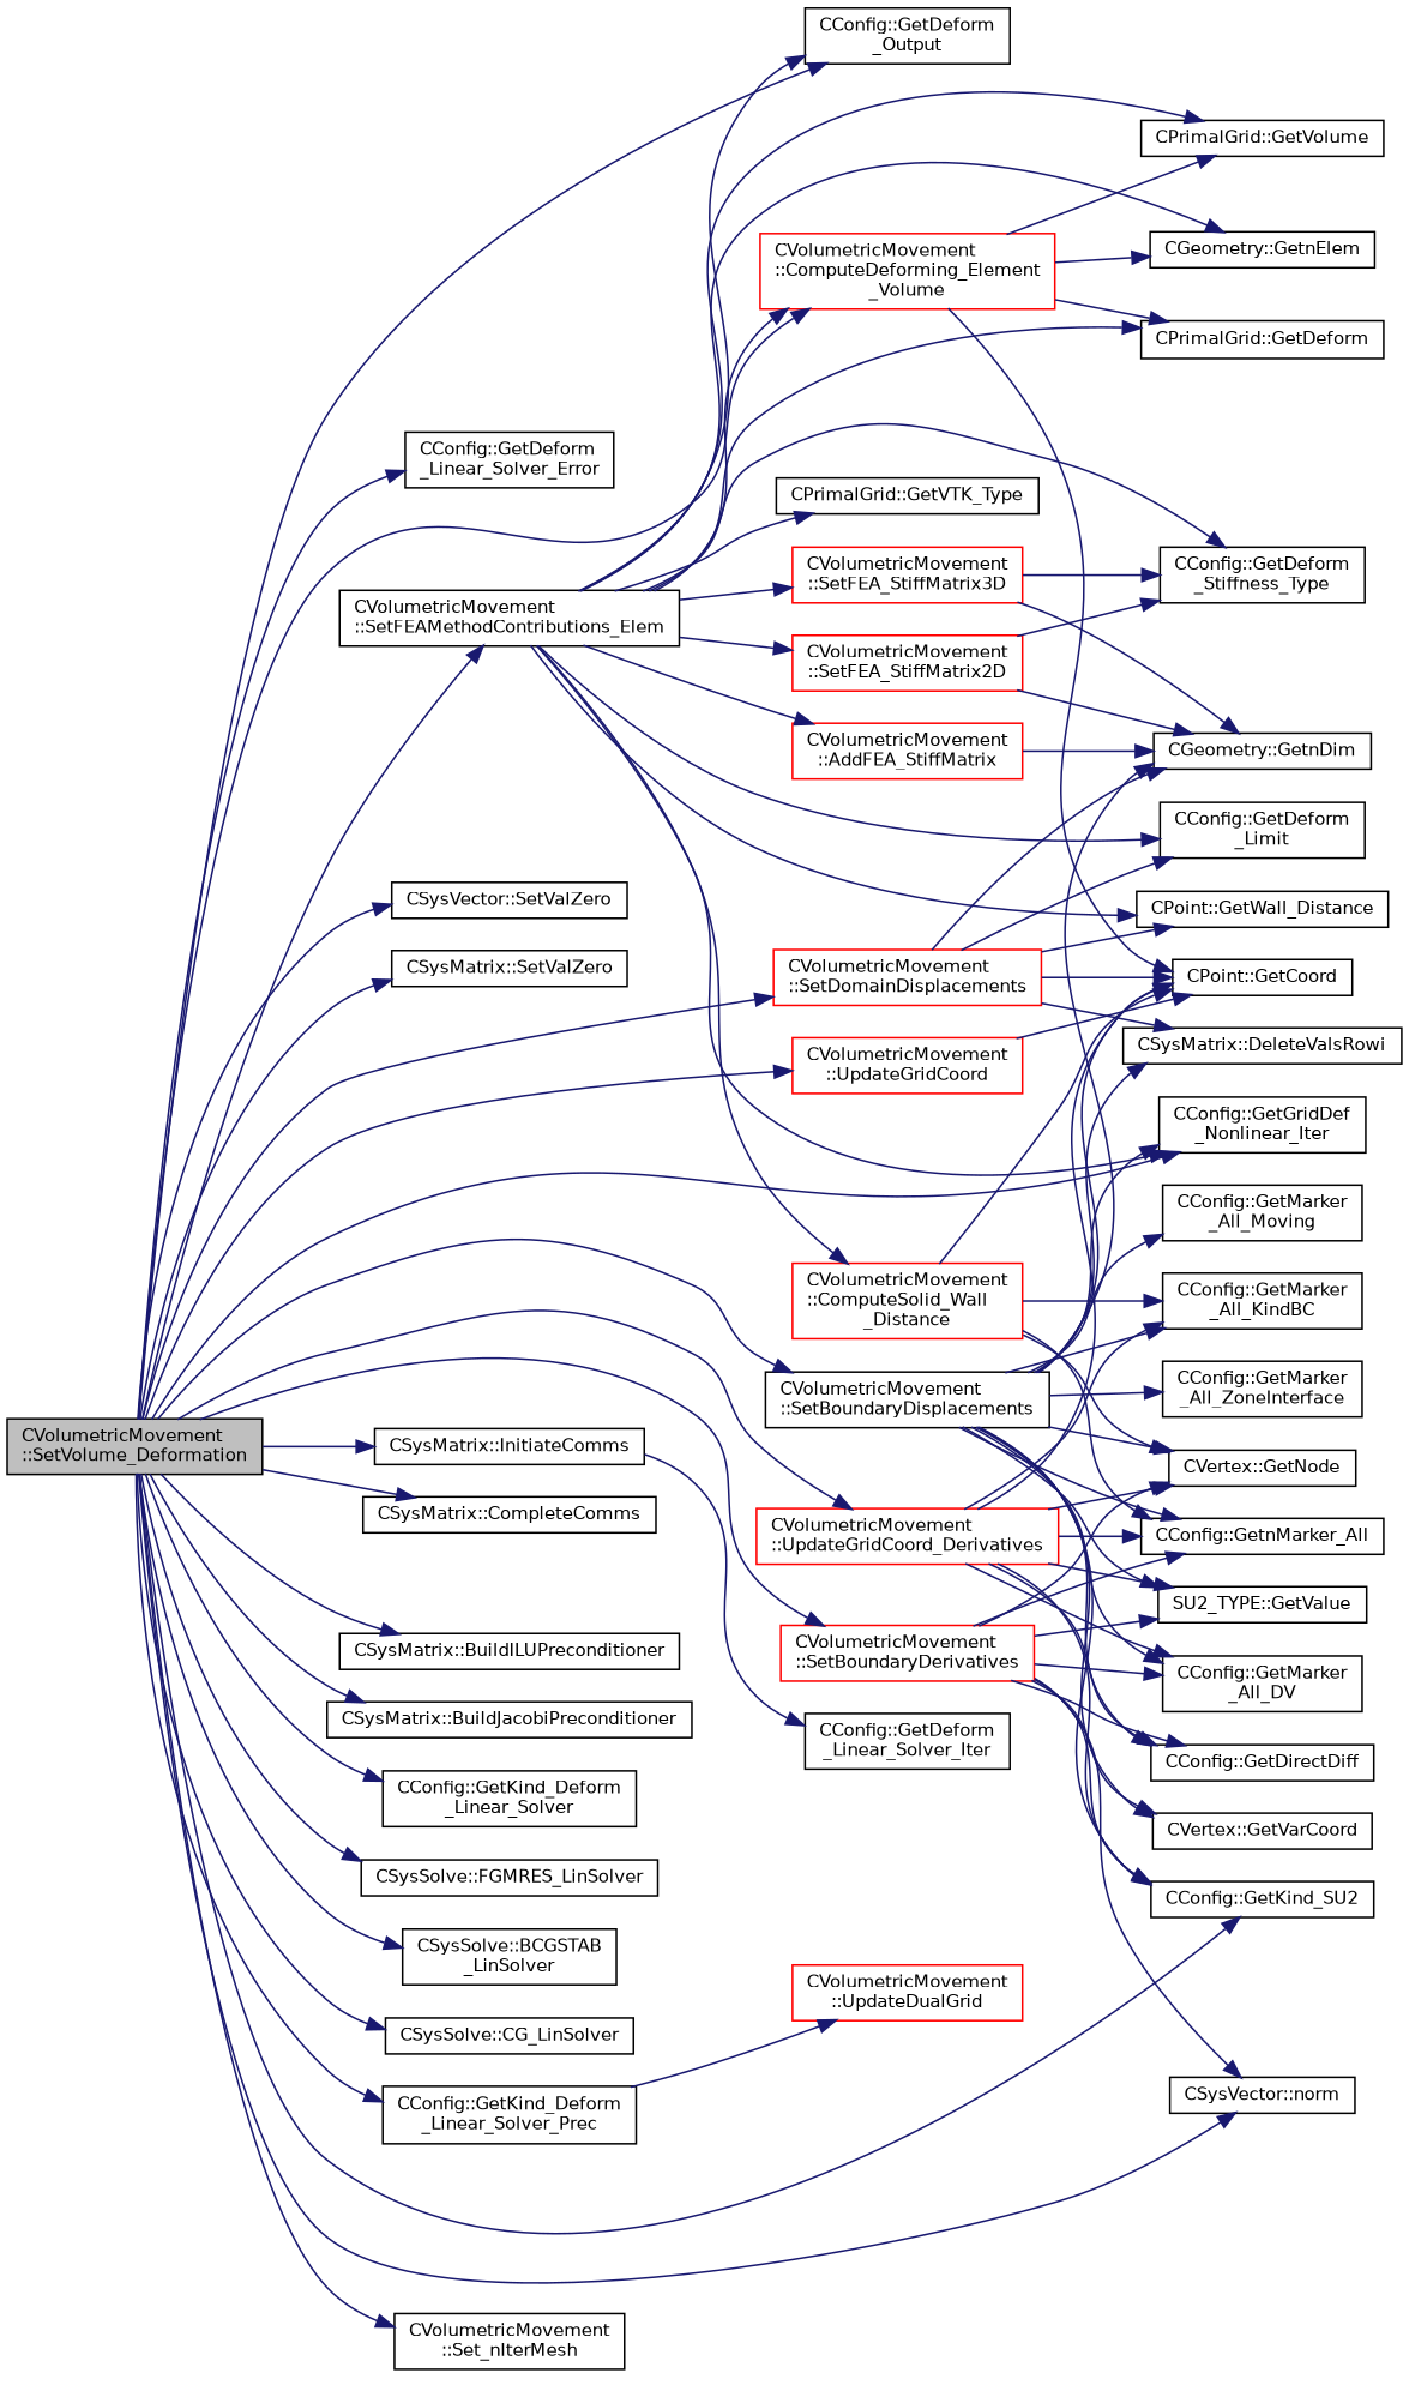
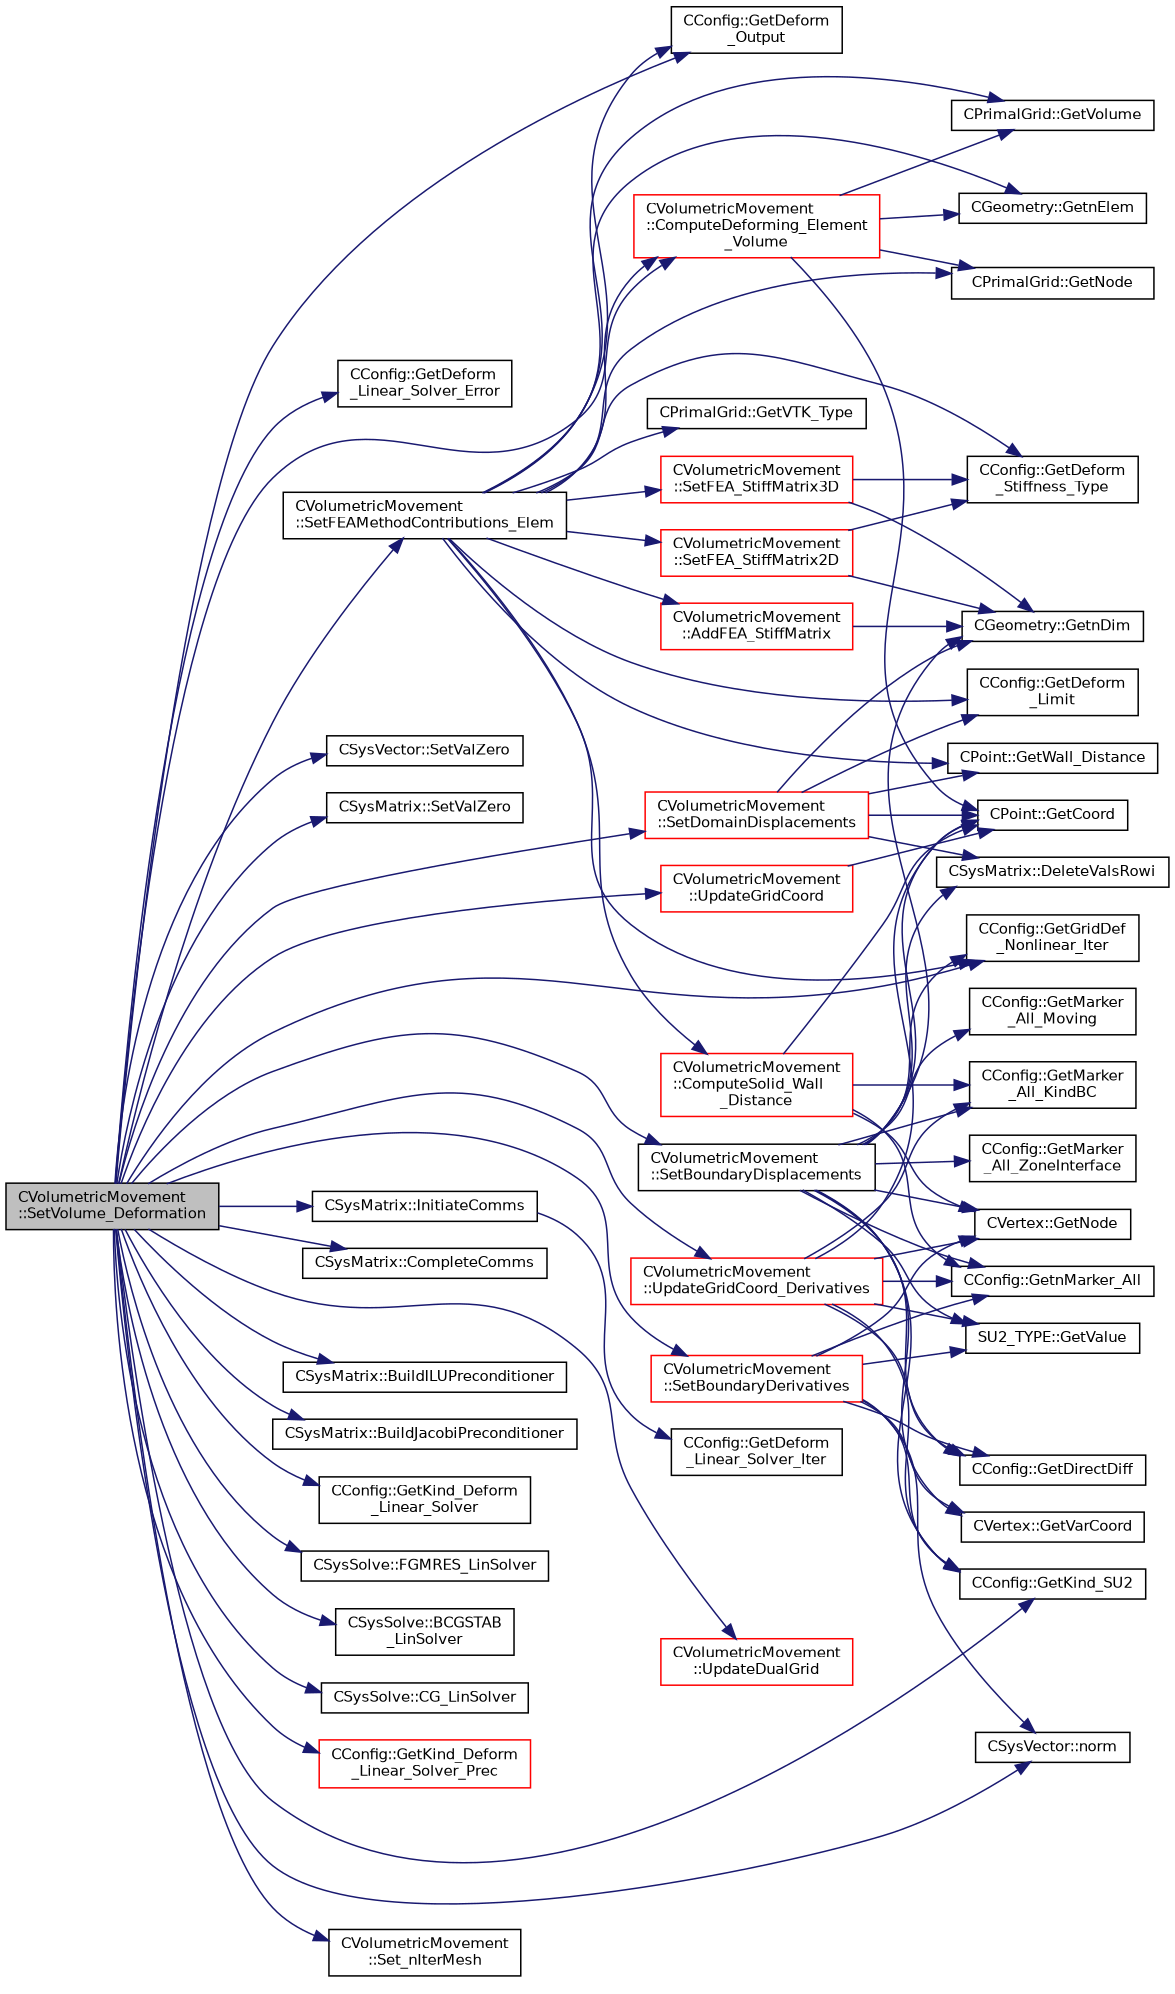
  digraph {
    rankdir=LR
    node [color=black fillcolor=white fontname=Helvetica fontsize=10 shape=record style=filled]
    edge [color=midnightblue fontname=Helvetica fontsize=10 labelfontname=Helvetica labelfontsize=10 style=solid]
    n1 [fillcolor=grey75 fontcolor=black height=0.2 label="CVolumetricMovement\l::SetVolume_Deformation" width=0.4]
    n2 [height=0.2 label="CConfig::GetDeform\l_Output" width=0.4]
    n3 [height=0.2 label="CConfig::GetDeform\l_Linear_Solver_Error" width=0.4]
    n4 [height=0.2 label="CConfig::GetGridDef\l_Nonlinear_Iter" width=0.4]
    n5 [height=0.2 label="CConfig::GetKind_SU2" width=0.4]
    n6 [height=0.2 label="CSysVector::SetValZero" width=0.4]
    n7 [height=0.2 label="CSysMatrix::SetValZero" width=0.4]
    n8 [height=0.2 label="CVolumetricMovement\l::SetFEAMethodContributions_Elem" width=0.4]
    n9 [color=red height=0.2 label="CVolumetricMovement\l::ComputeDeforming_Element\l_Volume" width=0.4]
    n10 [height=0.2 label="CVolumetricMovement\l::SetBoundaryDisplacements" width=0.4]
    n11 [color=red height=0.2 label="CVolumetricMovement\l::SetDomainDisplacements" width=0.4]
    n12 [color=red height=0.2 label="CVolumetricMovement\l::SetBoundaryDerivatives" width=0.4]
    n13 [height=0.2 label="CSysVector::norm" width=0.4]
    n14 [height=0.2 label="CSysMatrix::InitiateComms" width=0.4]
    n15 [height=0.2 label="CSysMatrix::CompleteComms" width=0.4]
-   n16 [height=0.2 label="CConfig::GetKind_Deform\l_Linear_Solver_Prec" width=0.4]
+   n16 [color=red height=0.2 label="CConfig::GetKind_Deform\l_Linear_Solver_Prec" width=0.4]
    n17 [height=0.2 label="CSysMatrix::BuildILUPreconditioner" width=0.4]
    n18 [height=0.2 label="CSysMatrix::BuildJacobiPreconditioner" width=0.4]
    n19 [height=0.2 label="CConfig::GetKind_Deform\l_Linear_Solver" width=0.4]
    n20 [height=0.2 label="CSysSolve::FGMRES_LinSolver" width=0.4]
    n21 [height=0.2 label="CSysSolve::BCGSTAB\l_LinSolver" width=0.4]
    n22 [height=0.2 label="CSysSolve::CG_LinSolver" width=0.4]
    n23 [color=red height=0.2 label="CVolumetricMovement\l::UpdateGridCoord" width=0.4]
    n24 [color=red height=0.2 label="CVolumetricMovement\l::UpdateGridCoord_Derivatives" width=0.4]
    n25 [color=red height=0.2 label="CVolumetricMovement\l::UpdateDualGrid" width=0.4]
    n26 [height=0.2 label="CVolumetricMovement\l::Set_nIterMesh" width=0.4]
    n27 [height=0.2 label="CConfig::GetDeform\l_Linear_Solver_Iter" width=0.4]
    n28 [height=0.2 label="CGeometry::GetnElem" width=0.4]
    n29 [height=0.2 label="CPrimalGrid::GetVTK_Type" width=0.4]
-   n30 [height=0.2 label="CPrimalGrid::GetDeform" width=0.4]
+   n30 [height=0.2 label="CPrimalGrid::GetNode" width=0.4]
    n31 [height=0.2 label="CPrimalGrid::GetVolume" width=0.4]
    n32 [height=0.2 label="CConfig::GetDeform\l_Stiffness_Type" width=0.4]
    n33 [height=0.2 label="CConfig::GetDeform\l_Limit" width=0.4]
    n34 [color=red height=0.2 label="CVolumetricMovement\l::ComputeSolid_Wall\l_Distance" width=0.4]
    n35 [height=0.2 label="CPoint::GetWall_Distance" width=0.4]
    n36 [color=red height=0.2 label="CVolumetricMovement\l::SetFEA_StiffMatrix2D" width=0.4]
    n37 [color=red height=0.2 label="CVolumetricMovement\l::SetFEA_StiffMatrix3D" width=0.4]
    n38 [color=red height=0.2 label="CVolumetricMovement\l::AddFEA_StiffMatrix" width=0.4]
    n39 [height=0.2 label="CPoint::GetCoord" width=0.4]
    n40 [height=0.2 label="CConfig::GetnMarker_All" width=0.4]
    n41 [height=0.2 label="CConfig::GetMarker\l_All_KindBC" width=0.4]
    n42 [height=0.2 label="CVertex::GetNode" width=0.4]
    n43 [height=0.2 label="CGeometry::GetnDim" width=0.4]
    n44 [height=0.2 label="CSysMatrix::DeleteValsRowi" width=0.4]
    n45 [height=0.2 label="CConfig::GetMarker\l_All_Moving" width=0.4]
-   n46 [height=0.2 label="CConfig::GetMarker\l_All_DV" width=0.4]
    n47 [height=0.2 label="CConfig::GetDirectDiff" width=0.4]
    n48 [height=0.2 label="CVertex::GetVarCoord" width=0.4]
    n49 [height=0.2 label="SU2_TYPE::GetValue" width=0.4]
    n50 [height=0.2 label="CConfig::GetMarker\l_All_ZoneInterface" width=0.4]
    n1 -> n2
    n1 -> n3
    n1 -> n4
    n1 -> n5
    n1 -> n6
    n1 -> n7
    n1 -> n8
    n1 -> n9
    n1 -> n10
    n1 -> n11
    n1 -> n12
    n1 -> n13
    n1 -> n14
    n1 -> n15
    n1 -> n16
    n1 -> n17
    n1 -> n18
    n1 -> n19
    n1 -> n20
    n1 -> n21
    n1 -> n22
    n1 -> n23
    n1 -> n24
-   n16 -> n25
+   n1 -> n25
    n1 -> n26
    n8 -> n2
    n8 -> n4
    n8 -> n9
    n8 -> n28
    n8 -> n29
    n8 -> n30
    n8 -> n31
    n8 -> n32
    n8 -> n33
    n8 -> n34
    n8 -> n35
    n8 -> n36
    n8 -> n37
    n8 -> n38
    n9 -> n28
    n9 -> n30
    n9 -> n31
    n9 -> n39
    n10 -> n4
    n10 -> n5
    n10 -> n39
    n10 -> n40
    n10 -> n41
    n10 -> n42
    n10 -> n43
    n10 -> n44
    n10 -> n45
-   n10 -> n46
    n10 -> n47
    n10 -> n48
    n10 -> n49
    n10 -> n50
    n11 -> n33
    n11 -> n35
    n11 -> n39
    n11 -> n43
    n11 -> n44
    n12 -> n5
    n12 -> n13
    n12 -> n40
    n12 -> n42
-   n12 -> n46
    n12 -> n47
    n12 -> n48
    n12 -> n49
    n14 -> n27
    n23 -> n39
    n24 -> n5
    n24 -> n39
    n24 -> n40
    n24 -> n41
    n24 -> n42
-   n24 -> n46
    n24 -> n47
    n24 -> n49
    n34 -> n39
    n34 -> n40
    n34 -> n41
    n34 -> n42
    n36 -> n32
    n36 -> n43
    n37 -> n32
    n37 -> n43
    n38 -> n43
  }
